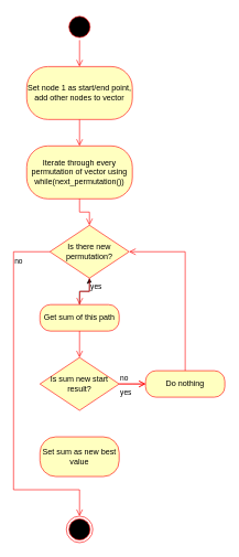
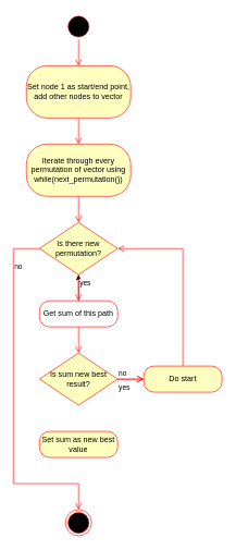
  <mxCell id="0" />
  <mxCell id="1" parent="0" />
  <mxCell id="2" value="" style="ellipse;html=1;shape=startState;fillColor=#000000;strokeColor=#ff0000;" vertex="1" parent="1"><mxGeometry x="100" y="20" width="40" height="40" as="geometry" /></mxCell>
  <mxCell id="3" value="" style="edgeStyle=orthogonalEdgeStyle;html=1;verticalAlign=bottom;endArrow=open;endSize=8;strokeColor=#ff0000;rounded=0;entryX=0.5;entryY=0;entryDx=0;entryDy=0;" edge="1" source="2" parent="1" target="4"><mxGeometry relative="1" as="geometry"><mxPoint x="115" y="110" as="targetPoint" /></mxGeometry></mxCell>
  <mxCell id="4" value="Set node 1 as start/end point, add other nodes to vector" style="rounded=1;whiteSpace=wrap;html=1;arcSize=40;fontColor=#000000;fillColor=#ffffc0;strokeColor=#ff0000;" vertex="1" parent="1"><mxGeometry x="40" y="100" width="160" height="80" as="geometry" /></mxCell>
  <mxCell id="5" value="" style="edgeStyle=orthogonalEdgeStyle;html=1;verticalAlign=bottom;endArrow=open;endSize=8;strokeColor=#ff0000;rounded=0;entryX=0.5;entryY=0;entryDx=0;entryDy=0;" edge="1" source="4" parent="1" target="6"><mxGeometry relative="1" as="geometry"><mxPoint x="120" y="240" as="targetPoint" /></mxGeometry></mxCell>
  <mxCell id="6" value="Iterate through every permutation of vector using while(next_permutation())" style="rounded=1;whiteSpace=wrap;html=1;arcSize=40;fontColor=#000000;fillColor=#ffffc0;strokeColor=#ff0000;" vertex="1" parent="1"><mxGeometry x="40" y="220" width="160" height="80" as="geometry" /></mxCell>
  <mxCell id="7" value="" style="edgeStyle=orthogonalEdgeStyle;html=1;verticalAlign=bottom;endArrow=open;endSize=8;strokeColor=#ff0000;rounded=0;entryX=0.5;entryY=0;entryDx=0;entryDy=0;" edge="1" source="6" parent="1" target="17"><mxGeometry relative="1" as="geometry"><mxPoint x="80" y="330" as="targetPoint" /></mxGeometry></mxCell>
- <mxCell id="8" value="Is sum new start result?" style="rhombus;whiteSpace=wrap;html=1;fillColor=#ffffc0;strokeColor=#ff0000;" vertex="1" parent="1"><mxGeometry x="60" y="540" width="120" height="80" as="geometry" /></mxCell>
+ <mxCell id="8" value="Is sum new best result?" style="rhombus;whiteSpace=wrap;html=1;fillColor=#ffffc0;strokeColor=#ff0000;" vertex="1" parent="1"><mxGeometry x="60" y="540" width="120" height="80" as="geometry" /></mxCell>
  <mxCell id="9" value="no" style="edgeStyle=orthogonalEdgeStyle;html=1;align=left;verticalAlign=bottom;endArrow=open;endSize=8;strokeColor=#ff0000;rounded=0;" edge="1" source="8" parent="1"><mxGeometry x="-1" relative="1" as="geometry"><mxPoint x="220" y="580" as="targetPoint" /></mxGeometry></mxCell>
  <mxCell id="10" value="yes" style="edgeStyle=orthogonalEdgeStyle;html=1;align=left;verticalAlign=top;endArrow=open;endSize=8;strokeColor=#ff0000;rounded=0;" edge="1" source="8" parent="1" target="14"><mxGeometry x="-1" relative="1" as="geometry"><mxPoint x="120" y="660" as="targetPoint" /></mxGeometry></mxCell>
  <mxCell id="11" value="" style="edgeStyle=orthogonalEdgeStyle;rounded=0;orthogonalLoop=1;jettySize=auto;html=1;" edge="1" parent="1" source="12" target="17"><mxGeometry relative="1" as="geometry" /></mxCell>
- <mxCell id="12" value="Get sum of this path" style="rounded=1;whiteSpace=wrap;html=1;arcSize=40;fontColor=#000000;fillColor=#ffffc0;strokeColor=#ff0000;" vertex="1" parent="1"><mxGeometry x="60" y="460" width="120" height="40" as="geometry" /></mxCell>
+ <mxCell id="12" value="Get sum of this path" style="rounded=1;whiteSpace=wrap;html=1;arcSize=40;fontColor=#000000;fillColor=#ffffff;strokeColor=#ff0000;" vertex="1" parent="1"><mxGeometry x="60" y="460" width="120" height="40" as="geometry" /></mxCell>
  <mxCell id="13" value="" style="edgeStyle=orthogonalEdgeStyle;html=1;verticalAlign=bottom;endArrow=open;endSize=8;strokeColor=#ff0000;rounded=0;entryX=0.5;entryY=0;entryDx=0;entryDy=0;" edge="1" source="12" parent="1" target="8"><mxGeometry relative="1" as="geometry"><mxPoint x="120" y="560" as="targetPoint" /></mxGeometry></mxCell>
- <mxCell id="14" value="Do nothing" style="rounded=1;whiteSpace=wrap;html=1;arcSize=40;fontColor=#000000;fillColor=#ffffc0;strokeColor=#ff0000;" vertex="1" parent="1"><mxGeometry x="220" y="560" width="120" height="40" as="geometry" /></mxCell>
- <mxCell id="15" value="Set sum as new best value" style="rounded=1;whiteSpace=wrap;html=1;arcSize=40;fontColor=#000000;fillColor=#ffffc0;strokeColor=#ff0000;" vertex="1" parent="1"><mxGeometry x="60" y="660" width="120" height="60" as="geometry" /></mxCell>
+ <mxCell id="14" value="Do start" style="rounded=1;whiteSpace=wrap;html=1;arcSize=40;fontColor=#000000;fillColor=#ffffc0;strokeColor=#ff0000;" vertex="1" parent="1"><mxGeometry x="220" y="560" width="120" height="40" as="geometry" /></mxCell>
+ <mxCell id="15" value="Set sum as new best value" style="rounded=1;whiteSpace=wrap;html=1;arcSize=40;fontColor=#000000;fillColor=#ffffc0;strokeColor=#ff0000;" vertex="1" parent="1"><mxGeometry x="60" y="660" width="120" height="40" as="geometry" /></mxCell>
  <mxCell id="16" value="" style="edgeStyle=orthogonalEdgeStyle;html=1;verticalAlign=bottom;endArrow=open;endSize=8;strokeColor=#ff0000;rounded=0;exitX=0.5;exitY=0;exitDx=0;exitDy=0;entryX=1;entryY=0.5;entryDx=0;entryDy=0;" edge="1" parent="1" source="14" target="17"><mxGeometry relative="1" as="geometry"><mxPoint x="220" y="340" as="targetPoint" /><mxPoint x="344" y="660" as="sourcePoint" /></mxGeometry></mxCell>
- <mxCell id="17" value="Is there new permutation?" style="rhombus;whiteSpace=wrap;html=1;fillColor=#ffffc0;strokeColor=#ff0000;" vertex="1" parent="1"><mxGeometry x="75" y="340" width="120" height="80" as="geometry" /></mxCell>
+ <mxCell id="17" value="Is there new permutation?" style="rhombus;whiteSpace=wrap;html=1;fillColor=#ffffc0;strokeColor=#ff0000;" vertex="1" parent="1"><mxGeometry x="60" y="340" width="120" height="80" as="geometry" /></mxCell>
  <mxCell id="18" value="no" style="edgeStyle=orthogonalEdgeStyle;html=1;align=left;verticalAlign=bottom;endArrow=open;endSize=8;strokeColor=#ff0000;rounded=0;" edge="1" parent="1" source="17" target="20"><mxGeometry x="-0.714" relative="1" as="geometry"><mxPoint x="120" y="780" as="targetPoint" /><Array as="points"><mxPoint x="20" y="380" /><mxPoint x="20" y="740" /></Array><mxPoint as="offset" /></mxGeometry></mxCell>
  <mxCell id="19" value="yes" style="edgeStyle=orthogonalEdgeStyle;html=1;align=left;verticalAlign=top;endArrow=open;endSize=8;strokeColor=#ff0000;rounded=0;" edge="1" parent="1" source="17"><mxGeometry x="-1" relative="1" as="geometry"><mxPoint x="120" y="460" as="targetPoint" /></mxGeometry></mxCell>
  <mxCell id="20" value="" style="ellipse;html=1;shape=endState;fillColor=#000000;strokeColor=#ff0000;" vertex="1" parent="1"><mxGeometry x="100" y="780" width="40" height="40" as="geometry" /></mxCell>
